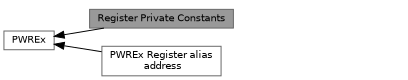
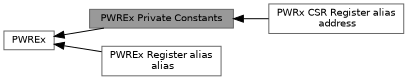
  digraph {
    rankdir=LR
    node [color=grey40 fillcolor=white fontname=Helvetica fontsize=10 shape=box style=filled]
    edge [dir=back fontname=Helvetica fontsize=10 labelfontname=Helvetica labelfontsize=10 shape=plaintext style=solid]
    n1 [height=0.2 label=PWREx width=0.4]
-   n2 [color=gray40 fillcolor=grey60 fontcolor=black height=0.2 label="Register Private Constants" width=0.4]
-   n3 [height=0.2 label="PWREx Register alias\l address" width=0.4]
+   n2 [color=gray40 fillcolor=grey60 fontcolor=black height=0.2 label="PWREx Private Constants" width=0.4]
+   n3 [height=0.2 label="PWREx Register alias\l alias" width=0.4]
+   n4 [height=0.2 label="PWRx CSR Register alias\l address" width=0.4]
    n1 -> n2
    n1 -> n3
+   n2 -> n4
  }
